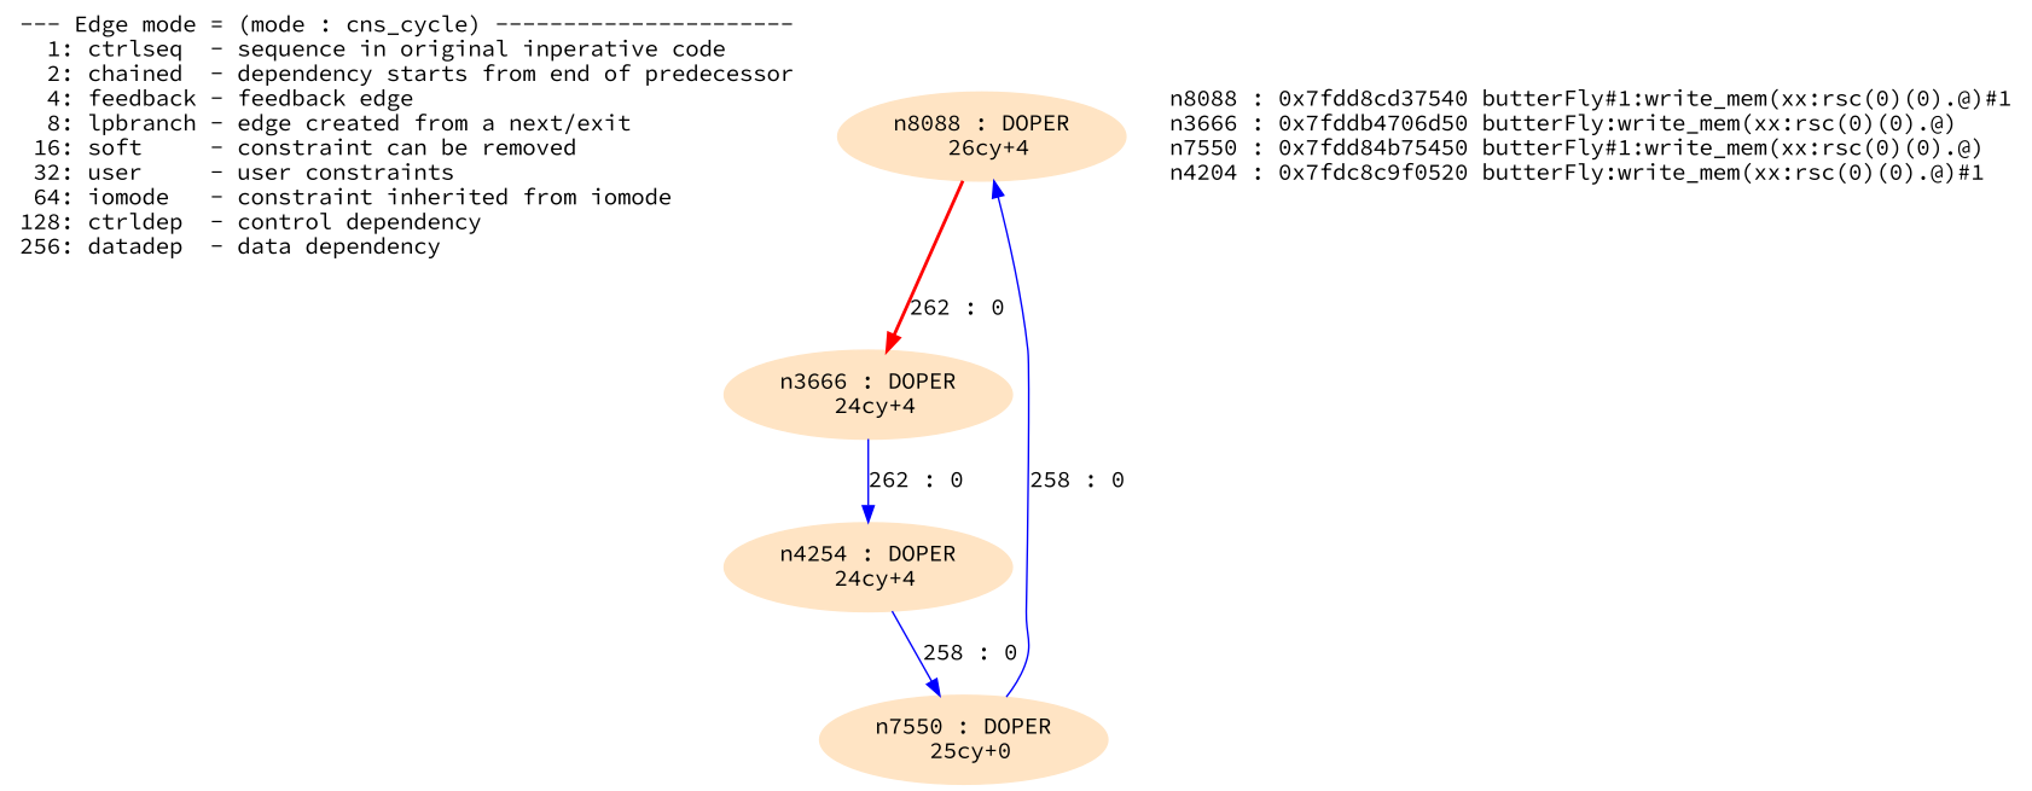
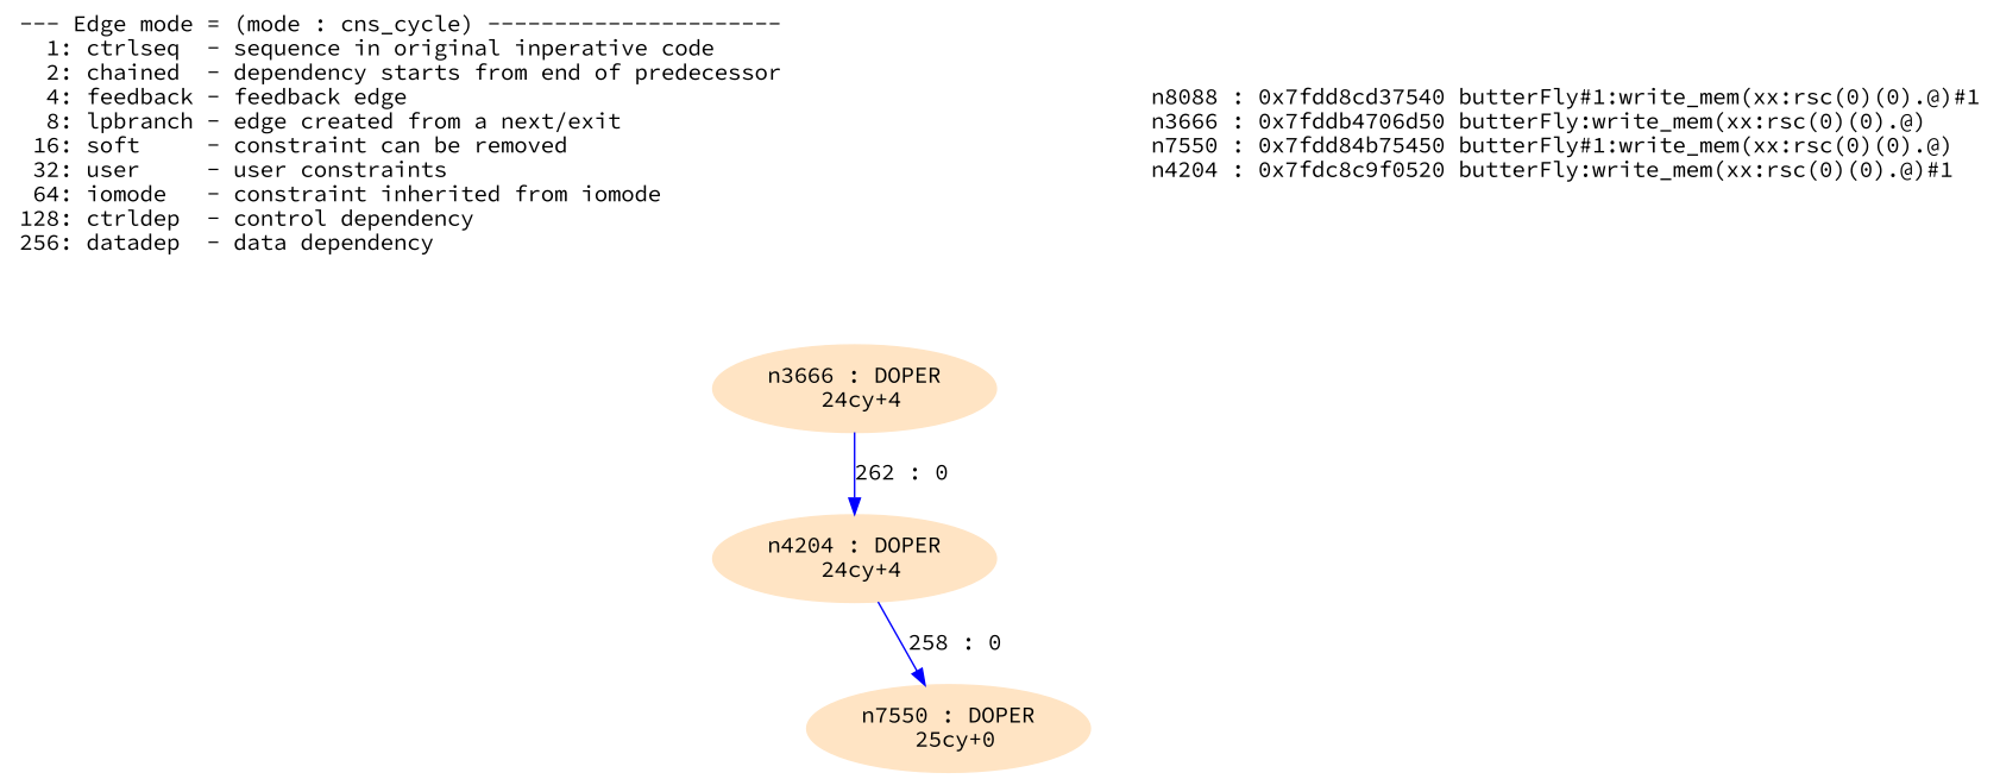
  digraph {
    fontname="Source Code Pro"
    node [fontname="Source Code Pro" shape=ellipse color=bisque style=filled]
    edge [color=blue fontname="Source Code Pro"]
    n1 [label="--- Edge mode = (mode : cns_cycle) ----------------------\l  1: ctrlseq  - sequence in original inperative code     \l  2: chained  - dependency starts from end of predecessor\l  4: feedback - feedback edge                            \l  8: lpbranch - edge created from a next/exit            \l 16: soft     - constraint can be removed                \l 32: user     - user constraints                         \l 64: iomode   - constraint inherited from iomode         \l128: ctrldep  - control dependency                       \l256: datadep  - data dependency                          \l" labeljust=left shape=none color="" style=""]
-   n2 [label="n8088 : DOPER\n 26cy+4\n"]
    n3 [label="n3666 : DOPER\n 24cy+4\n"]
-   n4 [label="n4254 : DOPER\n 24cy+4\n"]
+   n4 [label="n4204 : DOPER\n 24cy+4\n"]
    n5 [label="n7550 : DOPER\n 25cy+0\n"]
    n6 [label="n8088 : 0x7fdd8cd37540 butterFly#1:write_mem(xx:rsc(0)(0).@)#1\ln3666 : 0x7fddb4706d50 butterFly:write_mem(xx:rsc(0)(0).@)\ln7550 : 0x7fdd84b75450 butterFly#1:write_mem(xx:rsc(0)(0).@)\ln4204 : 0x7fdc8c9f0520 butterFly:write_mem(xx:rsc(0)(0).@)#1\l" labeljust=left shape=none color="" style=""]
-   n2 -> n3 [color=red label="262 : 0" style=bold]
    n3 -> n4 [label="262 : 0"]
    n4 -> n5 [label="258 : 0"]
-   n5 -> n2 [label="258 : 0"]
  }
